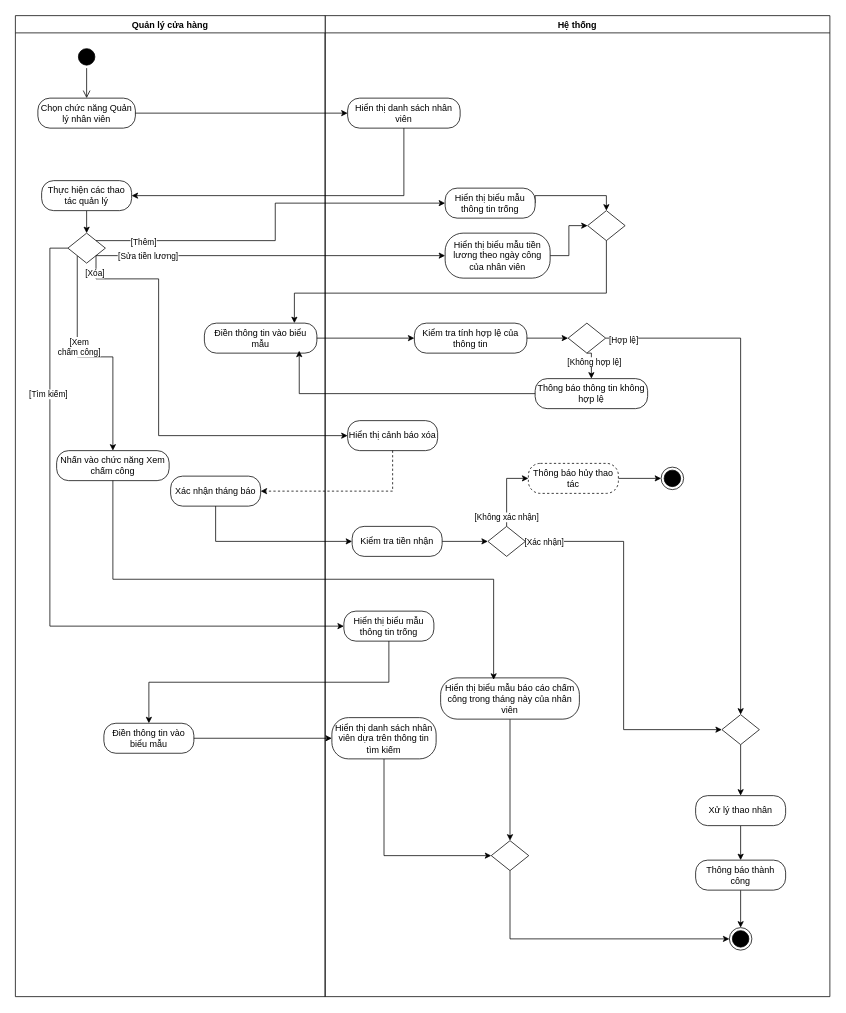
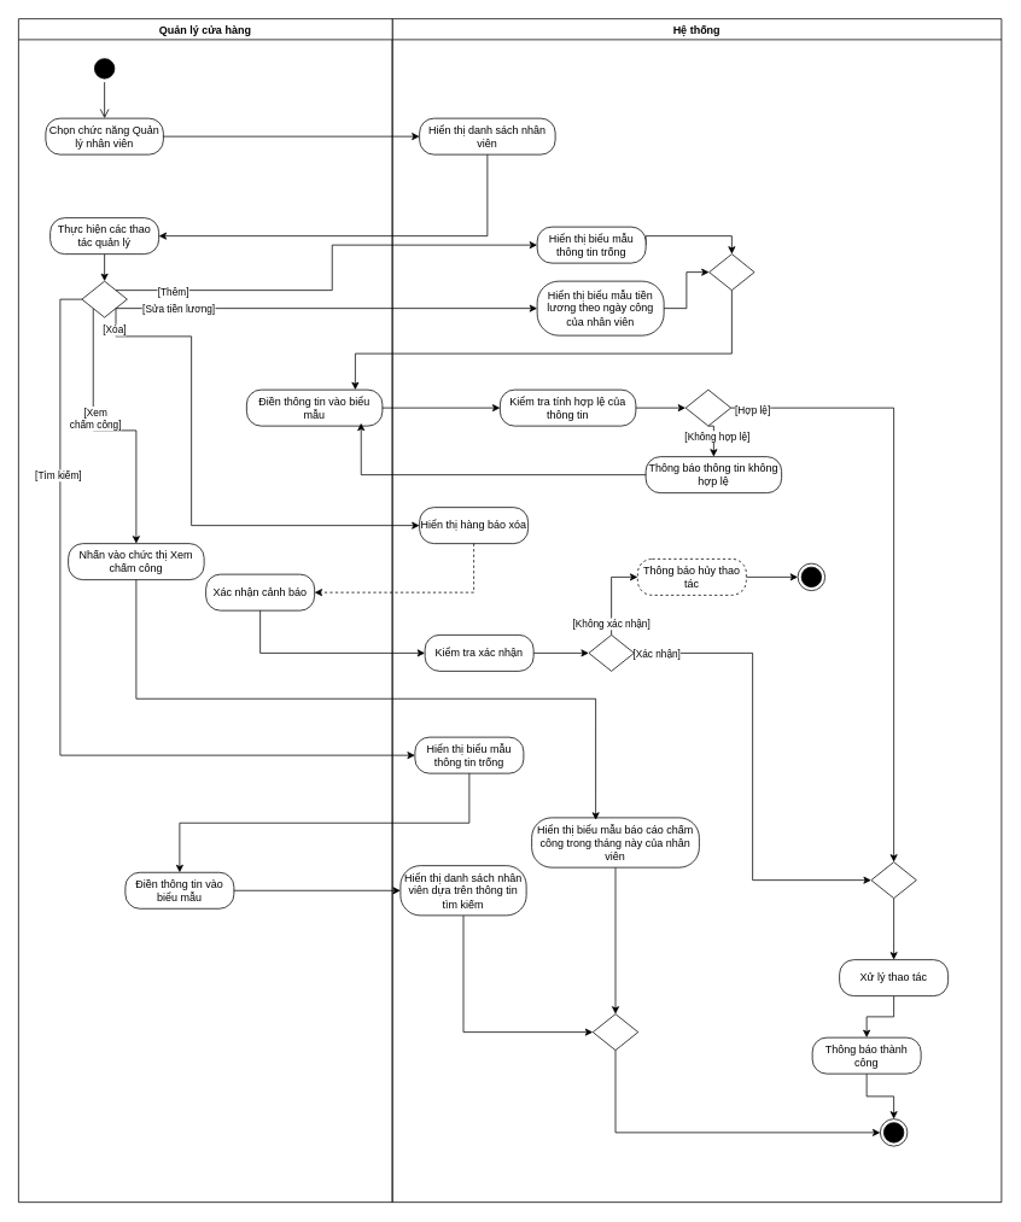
  <mxCell id="0" />
  <mxCell id="1" parent="0" />
  <mxCell id="2" value="Hệ thống" style="swimlane;startSize=23;" parent="1" vertex="1"><mxGeometry x="433" y="20" width="673" height="1308" as="geometry" /></mxCell>
  <mxCell id="3" value="Hiển thị danh sách nhân viên" style="rounded=1;whiteSpace=wrap;html=1;arcSize=40;fontColor=#000000;fillColor=#FFFFFF;strokeColor=#000000;" parent="2" vertex="1"><mxGeometry x="30" y="110" width="150" height="40" as="geometry" /></mxCell>
  <mxCell id="4" style="edgeStyle=orthogonalEdgeStyle;rounded=0;orthogonalLoop=1;jettySize=auto;html=1;exitX=0.5;exitY=1;exitDx=0;exitDy=0;entryX=0.5;entryY=0;entryDx=0;entryDy=0;" parent="2" source="8" target="9" edge="1"><mxGeometry relative="1" as="geometry"><mxPoint x="85" y="580" as="targetPoint" /></mxGeometry></mxCell>
  <mxCell id="5" value="[Không hợp lệ]" style="edgeLabel;html=1;align=center;verticalAlign=middle;resizable=0;points=[];" parent="4" vertex="1" connectable="0"><mxGeometry x="-0.137" y="3" relative="1" as="geometry"><mxPoint as="offset" /></mxGeometry></mxCell>
  <mxCell id="6" style="edgeStyle=orthogonalEdgeStyle;rounded=0;orthogonalLoop=1;jettySize=auto;html=1;exitX=1;exitY=0.5;exitDx=0;exitDy=0;entryX=0.5;entryY=0;entryDx=0;entryDy=0;" edge="1" parent="2" source="8" target="12"><mxGeometry relative="1" as="geometry" /></mxCell>
  <mxCell id="7" value="[Hợp lệ]" style="edgeLabel;html=1;align=center;verticalAlign=middle;resizable=0;points=[];" vertex="1" connectable="0" parent="6"><mxGeometry x="-0.934" y="-2" relative="1" as="geometry"><mxPoint as="offset" /></mxGeometry></mxCell>
  <mxCell id="8" value="" style="rhombus;whiteSpace=wrap;html=1;" parent="2" vertex="1"><mxGeometry x="324" y="410" width="50" height="40" as="geometry" /></mxCell>
  <mxCell id="9" value="Thông báo thông tin không hợp lệ" style="rounded=1;whiteSpace=wrap;html=1;arcSize=40;fontColor=#000000;fillColor=#FFFFFF;strokeColor=#000000;" parent="2" vertex="1"><mxGeometry x="280" y="484" width="150" height="40" as="geometry" /></mxCell>
- <mxCell id="10" value="Hiển thị cảnh báo xóa" style="rounded=1;whiteSpace=wrap;html=1;arcSize=40;fontColor=#000000;fillColor=#FFFFFF;strokeColor=#000000;" parent="2" vertex="1"><mxGeometry x="30" y="540" width="120" height="40" as="geometry" /></mxCell>
+ <mxCell id="10" value="Hiển thị hàng báo xóa" style="rounded=1;whiteSpace=wrap;html=1;arcSize=40;fontColor=#000000;fillColor=#FFFFFF;strokeColor=#000000;" parent="2" vertex="1"><mxGeometry x="30" y="540" width="120" height="40" as="geometry" /></mxCell>
  <mxCell id="11" style="edgeStyle=orthogonalEdgeStyle;rounded=0;orthogonalLoop=1;jettySize=auto;html=1;exitX=0.5;exitY=1;exitDx=0;exitDy=0;" parent="2" source="12" target="20" edge="1"><mxGeometry relative="1" as="geometry"><mxPoint x="445" y="810" as="targetPoint" /></mxGeometry></mxCell>
  <mxCell id="12" value="" style="rhombus;whiteSpace=wrap;html=1;" parent="2" vertex="1"><mxGeometry x="529" y="932" width="50" height="40" as="geometry" /></mxCell>
  <mxCell id="13" value="" style="ellipse;html=1;shape=endState;fillColor=#000000;strokeColor=#000000;" parent="2" vertex="1"><mxGeometry x="539" y="1216" width="30" height="30" as="geometry" /></mxCell>
  <mxCell id="14" style="edgeStyle=orthogonalEdgeStyle;rounded=0;orthogonalLoop=1;jettySize=auto;html=1;exitX=1;exitY=0.5;exitDx=0;exitDy=0;entryX=0.5;entryY=0;entryDx=0;entryDy=0;" parent="2" source="15" target="18" edge="1"><mxGeometry relative="1" as="geometry"><Array as="points"><mxPoint x="280" y="240" /><mxPoint x="375" y="240" /></Array></mxGeometry></mxCell>
  <mxCell id="15" value="Hiển thị biểu mẫu thông tin trống" style="rounded=1;whiteSpace=wrap;html=1;arcSize=40;fontColor=#000000;fillColor=#FFFFFF;strokeColor=#000000;" parent="2" vertex="1"><mxGeometry x="160" y="230" width="120" height="40" as="geometry" /></mxCell>
  <mxCell id="16" style="edgeStyle=orthogonalEdgeStyle;rounded=0;orthogonalLoop=1;jettySize=auto;html=1;exitX=1;exitY=0.5;exitDx=0;exitDy=0;entryX=0;entryY=0.5;entryDx=0;entryDy=0;" parent="2" source="17" target="18" edge="1"><mxGeometry relative="1" as="geometry" /></mxCell>
  <mxCell id="17" value="Hiển thị biểu mẫu tiền lương theo ngày công của nhân viên" style="rounded=1;whiteSpace=wrap;html=1;arcSize=40;fontColor=#000000;fillColor=#FFFFFF;strokeColor=#000000;" parent="2" vertex="1"><mxGeometry x="160" y="290" width="140" height="60" as="geometry" /></mxCell>
  <mxCell id="18" value="" style="rhombus;whiteSpace=wrap;html=1;" parent="2" vertex="1"><mxGeometry x="350" y="260" width="50" height="40" as="geometry" /></mxCell>
  <mxCell id="19" style="edgeStyle=orthogonalEdgeStyle;rounded=0;orthogonalLoop=1;jettySize=auto;html=1;exitX=0.5;exitY=1;exitDx=0;exitDy=0;entryX=0.5;entryY=0;entryDx=0;entryDy=0;" parent="2" source="20" target="22" edge="1"><mxGeometry relative="1" as="geometry"><mxPoint x="495" y="890" as="targetPoint" /></mxGeometry></mxCell>
- <mxCell id="20" value="Xử lý thao nhân" style="rounded=1;whiteSpace=wrap;html=1;arcSize=40;fontColor=#000000;fillColor=#FFFFFF;strokeColor=#000000;" parent="2" vertex="1"><mxGeometry x="494" y="1040" width="120" height="40" as="geometry" /></mxCell>
+ <mxCell id="20" value="Xử lý thao tác" style="rounded=1;whiteSpace=wrap;html=1;arcSize=40;fontColor=#000000;fillColor=#FFFFFF;strokeColor=#000000;" parent="2" vertex="1"><mxGeometry x="494" y="1040" width="120" height="40" as="geometry" /></mxCell>
  <mxCell id="21" style="edgeStyle=orthogonalEdgeStyle;rounded=0;orthogonalLoop=1;jettySize=auto;html=1;exitX=0.5;exitY=1;exitDx=0;exitDy=0;entryX=0.5;entryY=0;entryDx=0;entryDy=0;" parent="2" source="22" target="13" edge="1"><mxGeometry relative="1" as="geometry" /></mxCell>
- <mxCell id="22" value="Thông báo thành công" style="rounded=1;whiteSpace=wrap;html=1;arcSize=40;fontColor=#000000;fillColor=#FFFFFF;strokeColor=#000000;" parent="2" vertex="1"><mxGeometry x="494" y="1126" width="120" height="40" as="geometry" /></mxCell>
+ <mxCell id="22" value="Thông báo thành công" style="rounded=1;whiteSpace=wrap;html=1;arcSize=40;fontColor=#000000;fillColor=#FFFFFF;strokeColor=#000000;" parent="2" vertex="1"><mxGeometry x="464" y="1126" width="120" height="40" as="geometry" /></mxCell>
  <mxCell id="23" value="" style="ellipse;html=1;shape=endState;fillColor=#000000;strokeColor=#000000;" parent="2" vertex="1"><mxGeometry x="448" y="602" width="30" height="30" as="geometry" /></mxCell>
  <mxCell id="24" value="" style="edgeStyle=orthogonalEdgeStyle;rounded=0;orthogonalLoop=1;jettySize=auto;html=1;" edge="1" parent="2" source="25" target="23"><mxGeometry relative="1" as="geometry" /></mxCell>
  <mxCell id="25" value="Thông báo hủy thao tác" style="rounded=1;whiteSpace=wrap;html=1;arcSize=40;fontColor=#000000;fillColor=#FFFFFF;strokeColor=#000000;dashed=1;" parent="2" vertex="1"><mxGeometry x="271" y="597" width="120" height="40" as="geometry" /></mxCell>
  <mxCell id="26" style="edgeStyle=orthogonalEdgeStyle;rounded=0;orthogonalLoop=1;jettySize=auto;html=1;exitX=1;exitY=0.5;exitDx=0;exitDy=0;entryX=0;entryY=0.5;entryDx=0;entryDy=0;" edge="1" parent="2" source="27" target="8"><mxGeometry relative="1" as="geometry" /></mxCell>
  <mxCell id="27" value="Kiểm tra tính hợp lệ của thông tin" style="rounded=1;whiteSpace=wrap;html=1;arcSize=40;fontColor=#000000;fillColor=#FFFFFF;strokeColor=#000000;" vertex="1" parent="2"><mxGeometry x="119" y="410" width="150" height="40" as="geometry" /></mxCell>
  <mxCell id="28" style="edgeStyle=orthogonalEdgeStyle;rounded=0;orthogonalLoop=1;jettySize=auto;html=1;entryX=0;entryY=0.5;entryDx=0;entryDy=0;exitX=0.5;exitY=0;exitDx=0;exitDy=0;" edge="1" parent="2" source="32" target="25"><mxGeometry relative="1" as="geometry"><mxPoint x="236" y="677" as="sourcePoint" /></mxGeometry></mxCell>
  <mxCell id="29" value="[Không xác nhận]" style="edgeLabel;html=1;align=center;verticalAlign=middle;resizable=0;points=[];" vertex="1" connectable="0" parent="28"><mxGeometry x="-0.723" y="1" relative="1" as="geometry"><mxPoint as="offset" /></mxGeometry></mxCell>
  <mxCell id="30" style="edgeStyle=orthogonalEdgeStyle;rounded=0;orthogonalLoop=1;jettySize=auto;html=1;exitX=1;exitY=0.5;exitDx=0;exitDy=0;entryX=0;entryY=0.5;entryDx=0;entryDy=0;" edge="1" parent="2" source="32" target="12"><mxGeometry relative="1" as="geometry" /></mxCell>
  <mxCell id="31" value="[Xác nhận]" style="edgeLabel;html=1;align=center;verticalAlign=middle;resizable=0;points=[];" vertex="1" connectable="0" parent="30"><mxGeometry x="-0.946" y="-4" relative="1" as="geometry"><mxPoint x="10" y="-4" as="offset" /></mxGeometry></mxCell>
  <mxCell id="32" value="" style="rhombus;whiteSpace=wrap;html=1;" parent="2" vertex="1"><mxGeometry x="217" y="681" width="50" height="40" as="geometry" /></mxCell>
  <mxCell id="33" value="" style="edgeStyle=orthogonalEdgeStyle;rounded=0;orthogonalLoop=1;jettySize=auto;html=1;" edge="1" parent="2" source="34" target="32"><mxGeometry relative="1" as="geometry" /></mxCell>
- <mxCell id="34" value="Kiểm tra tiền nhận" style="rounded=1;whiteSpace=wrap;html=1;arcSize=40;fontColor=#000000;fillColor=#FFFFFF;strokeColor=#000000;" vertex="1" parent="2"><mxGeometry x="36" y="681" width="120" height="40" as="geometry" /></mxCell>
+ <mxCell id="34" value="Kiểm tra xác nhận" style="rounded=1;whiteSpace=wrap;html=1;arcSize=40;fontColor=#000000;fillColor=#FFFFFF;strokeColor=#000000;" vertex="1" parent="2"><mxGeometry x="36" y="681" width="120" height="40" as="geometry" /></mxCell>
  <mxCell id="35" style="edgeStyle=orthogonalEdgeStyle;rounded=0;orthogonalLoop=1;jettySize=auto;html=1;exitX=0.5;exitY=1;exitDx=0;exitDy=0;entryX=0.5;entryY=0;entryDx=0;entryDy=0;" edge="1" parent="2" source="36" target="41"><mxGeometry relative="1" as="geometry" /></mxCell>
  <mxCell id="36" value="Hiển thị biểu mẫu báo cáo chấm công trong tháng này của nhân viên" style="rounded=1;whiteSpace=wrap;html=1;arcSize=40;fontColor=#000000;fillColor=#FFFFFF;strokeColor=#000000;" vertex="1" parent="2"><mxGeometry x="154" y="883" width="185" height="55" as="geometry" /></mxCell>
  <mxCell id="37" value="Hiển thị biểu mẫu thông tin trống" style="rounded=1;whiteSpace=wrap;html=1;arcSize=40;fontColor=#000000;fillColor=#FFFFFF;strokeColor=#000000;" vertex="1" parent="2"><mxGeometry x="25" y="794" width="120" height="40" as="geometry" /></mxCell>
  <mxCell id="38" style="edgeStyle=orthogonalEdgeStyle;rounded=0;orthogonalLoop=1;jettySize=auto;html=1;exitX=0.5;exitY=1;exitDx=0;exitDy=0;entryX=0;entryY=0.5;entryDx=0;entryDy=0;" edge="1" parent="2" source="39" target="41"><mxGeometry relative="1" as="geometry" /></mxCell>
  <mxCell id="39" value="Hiển thị danh sách nhân viên dựa trên thông tin tìm kiếm" style="rounded=1;whiteSpace=wrap;html=1;arcSize=40;fontColor=#000000;fillColor=#FFFFFF;strokeColor=#000000;" vertex="1" parent="2"><mxGeometry x="9" y="936" width="139" height="55" as="geometry" /></mxCell>
  <mxCell id="40" style="edgeStyle=orthogonalEdgeStyle;rounded=0;orthogonalLoop=1;jettySize=auto;html=1;exitX=0.5;exitY=1;exitDx=0;exitDy=0;entryX=0;entryY=0.5;entryDx=0;entryDy=0;" edge="1" parent="2" source="41" target="13"><mxGeometry relative="1" as="geometry" /></mxCell>
  <mxCell id="41" value="" style="rhombus;whiteSpace=wrap;html=1;" vertex="1" parent="2"><mxGeometry x="221.5" y="1100" width="50" height="40" as="geometry" /></mxCell>
  <mxCell id="42" value="Quản lý cửa hàng" style="swimlane;startSize=23;" parent="1" vertex="1"><mxGeometry x="20" y="20" width="413" height="1308" as="geometry" /></mxCell>
  <mxCell id="43" value="Chọn chức năng Quản lý nhân viên" style="rounded=1;whiteSpace=wrap;html=1;arcSize=40;fontColor=#000000;fillColor=#FFFFFF;strokeColor=#000000;" parent="42" vertex="1"><mxGeometry x="30" y="110" width="130" height="40" as="geometry" /></mxCell>
  <mxCell id="44" value="" style="ellipse;html=1;shape=startState;fillColor=#000000;strokeColor=#000000;" parent="42" vertex="1"><mxGeometry x="80" y="40" width="30" height="30" as="geometry" /></mxCell>
  <mxCell id="45" value="" style="edgeStyle=orthogonalEdgeStyle;html=1;verticalAlign=bottom;endArrow=open;endSize=8;strokeColor=#000000;rounded=0;entryX=0.5;entryY=0;entryDx=0;entryDy=0;" parent="42" source="44" target="43" edge="1"><mxGeometry relative="1" as="geometry"><mxPoint x="90" y="130" as="targetPoint" /></mxGeometry></mxCell>
  <mxCell id="46" style="edgeStyle=orthogonalEdgeStyle;rounded=0;orthogonalLoop=1;jettySize=auto;html=1;exitX=0.5;exitY=1;exitDx=0;exitDy=0;entryX=0.5;entryY=0;entryDx=0;entryDy=0;" parent="42" source="47" target="50" edge="1"><mxGeometry relative="1" as="geometry" /></mxCell>
  <mxCell id="47" value="Thực hiện các thao tác quản lý" style="rounded=1;whiteSpace=wrap;html=1;arcSize=40;fontColor=#000000;fillColor=#FFFFFF;strokeColor=#000000;" parent="42" vertex="1"><mxGeometry x="35" y="220" width="120" height="40" as="geometry" /></mxCell>
  <mxCell id="48" style="edgeStyle=orthogonalEdgeStyle;rounded=0;orthogonalLoop=1;jettySize=auto;html=1;exitX=0;exitY=1;exitDx=0;exitDy=0;" edge="1" parent="42" source="50" target="53"><mxGeometry relative="1" as="geometry"><mxPoint x="47.879" y="575.455" as="targetPoint" /></mxGeometry></mxCell>
  <mxCell id="49" value="[Xem&lt;div&gt;chấm công]&lt;/div&gt;" style="edgeLabel;html=1;align=center;verticalAlign=middle;resizable=0;points=[];" vertex="1" connectable="0" parent="48"><mxGeometry x="-0.507" y="1" relative="1" as="geometry"><mxPoint x="1" y="45" as="offset" /></mxGeometry></mxCell>
  <mxCell id="50" value="" style="rhombus;whiteSpace=wrap;html=1;" parent="42" vertex="1"><mxGeometry x="70" y="290" width="50" height="40" as="geometry" /></mxCell>
  <mxCell id="51" value="Điền thông tin vào biểu mẫu" style="rounded=1;whiteSpace=wrap;html=1;arcSize=40;fontColor=#000000;fillColor=#FFFFFF;strokeColor=#000000;" parent="42" vertex="1"><mxGeometry x="252" y="410" width="150" height="40" as="geometry" /></mxCell>
- <mxCell id="52" value="Xác nhận tháng báo" style="rounded=1;whiteSpace=wrap;html=1;arcSize=40;fontColor=#000000;fillColor=#FFFFFF;strokeColor=#000000;" vertex="1" parent="42"><mxGeometry x="207" y="614" width="120" height="40" as="geometry" /></mxCell>
- <mxCell id="53" value="Nhấn vào chức năng Xem chấm công" style="rounded=1;whiteSpace=wrap;html=1;arcSize=40;fontColor=#000000;fillColor=#FFFFFF;strokeColor=#000000;" vertex="1" parent="42"><mxGeometry x="55" y="580" width="150" height="40" as="geometry" /></mxCell>
+ <mxCell id="52" value="Xác nhận cảnh báo" style="rounded=1;whiteSpace=wrap;html=1;arcSize=40;fontColor=#000000;fillColor=#FFFFFF;strokeColor=#000000;" vertex="1" parent="42"><mxGeometry x="207" y="614" width="120" height="40" as="geometry" /></mxCell>
+ <mxCell id="53" value="Nhấn vào chức thị Xem chấm công" style="rounded=1;whiteSpace=wrap;html=1;arcSize=40;fontColor=#000000;fillColor=#FFFFFF;strokeColor=#000000;" vertex="1" parent="42"><mxGeometry x="55" y="580" width="150" height="40" as="geometry" /></mxCell>
  <mxCell id="54" value="Điền thông tin vào biểu mẫu" style="rounded=1;whiteSpace=wrap;html=1;arcSize=40;fontColor=#000000;fillColor=#FFFFFF;strokeColor=#000000;" vertex="1" parent="42"><mxGeometry x="118" y="943.5" width="120" height="40" as="geometry" /></mxCell>
  <mxCell id="55" style="edgeStyle=orthogonalEdgeStyle;rounded=0;orthogonalLoop=1;jettySize=auto;html=1;exitX=1;exitY=0.5;exitDx=0;exitDy=0;" parent="1" source="43" target="3" edge="1"><mxGeometry relative="1" as="geometry" /></mxCell>
  <mxCell id="56" style="edgeStyle=orthogonalEdgeStyle;rounded=0;orthogonalLoop=1;jettySize=auto;html=1;exitX=0.5;exitY=1;exitDx=0;exitDy=0;entryX=1;entryY=0.5;entryDx=0;entryDy=0;" parent="1" source="3" target="47" edge="1"><mxGeometry relative="1" as="geometry" /></mxCell>
  <mxCell id="57" style="edgeStyle=orthogonalEdgeStyle;rounded=0;orthogonalLoop=1;jettySize=auto;html=1;exitX=0.5;exitY=1;exitDx=0;exitDy=0;" parent="1" source="18" target="51" edge="1"><mxGeometry relative="1" as="geometry"><mxPoint x="283" y="420" as="targetPoint" /><mxPoint x="703" y="385" as="sourcePoint" /><Array as="points"><mxPoint x="808" y="390" /><mxPoint x="392" y="390" /></Array></mxGeometry></mxCell>
  <mxCell id="58" style="edgeStyle=orthogonalEdgeStyle;rounded=0;orthogonalLoop=1;jettySize=auto;html=1;exitX=1;exitY=1;exitDx=0;exitDy=0;entryX=0;entryY=0.5;entryDx=0;entryDy=0;" parent="1" source="50" target="17" edge="1"><mxGeometry relative="1" as="geometry"><mxPoint x="593" y="340" as="targetPoint" /></mxGeometry></mxCell>
  <mxCell id="59" value="[Sửa tiền lương]" style="edgeLabel;html=1;align=center;verticalAlign=middle;resizable=0;points=[];" parent="58" vertex="1" connectable="0"><mxGeometry x="-0.591" y="-1" relative="1" as="geometry"><mxPoint x="-26" y="-1" as="offset" /></mxGeometry></mxCell>
  <mxCell id="60" style="edgeStyle=orthogonalEdgeStyle;rounded=0;orthogonalLoop=1;jettySize=auto;html=1;exitX=1;exitY=0.5;exitDx=0;exitDy=0;entryX=0;entryY=0.5;entryDx=0;entryDy=0;" edge="1" parent="1" source="51" target="27"><mxGeometry relative="1" as="geometry" /></mxCell>
  <mxCell id="61" style="edgeStyle=orthogonalEdgeStyle;rounded=0;orthogonalLoop=1;jettySize=auto;html=1;exitX=0;exitY=0.5;exitDx=0;exitDy=0;entryX=0.843;entryY=0.92;entryDx=0;entryDy=0;entryPerimeter=0;" edge="1" parent="1" source="9" target="51"><mxGeometry relative="1" as="geometry" /></mxCell>
  <mxCell id="62" style="edgeStyle=orthogonalEdgeStyle;rounded=0;orthogonalLoop=1;jettySize=auto;html=1;exitX=1;exitY=0;exitDx=0;exitDy=0;entryX=0;entryY=0.5;entryDx=0;entryDy=0;" edge="1" parent="1" source="50" target="15"><mxGeometry relative="1" as="geometry" /></mxCell>
  <mxCell id="63" value="[Thêm]" style="edgeLabel;html=1;align=center;verticalAlign=middle;resizable=0;points=[];" vertex="1" connectable="0" parent="62"><mxGeometry x="-0.756" y="-1" relative="1" as="geometry"><mxPoint as="offset" /></mxGeometry></mxCell>
  <mxCell id="64" style="edgeStyle=orthogonalEdgeStyle;rounded=0;orthogonalLoop=1;jettySize=auto;html=1;exitX=1;exitY=1;exitDx=0;exitDy=0;entryX=0;entryY=0.5;entryDx=0;entryDy=0;" edge="1" parent="1" source="50" target="10"><mxGeometry relative="1" as="geometry"><Array as="points"><mxPoint x="127" y="371" /><mxPoint x="211" y="371" /><mxPoint x="211" y="580" /></Array></mxGeometry></mxCell>
  <mxCell id="65" value="[Xóa]" style="edgeLabel;html=1;align=center;verticalAlign=middle;resizable=0;points=[];" vertex="1" connectable="0" parent="64"><mxGeometry x="-0.92" y="-2" relative="1" as="geometry"><mxPoint as="offset" /></mxGeometry></mxCell>
  <mxCell id="66" style="edgeStyle=orthogonalEdgeStyle;rounded=0;orthogonalLoop=1;jettySize=auto;html=1;exitX=0.5;exitY=1;exitDx=0;exitDy=0;entryX=0;entryY=0.5;entryDx=0;entryDy=0;" edge="1" parent="1" source="52" target="34"><mxGeometry relative="1" as="geometry" /></mxCell>
  <mxCell id="67" style="edgeStyle=orthogonalEdgeStyle;rounded=0;orthogonalLoop=1;jettySize=auto;html=1;exitX=0.5;exitY=1;exitDx=0;exitDy=0;entryX=1;entryY=0.5;entryDx=0;entryDy=0;dashed=1;" edge="1" parent="1" source="10" target="52"><mxGeometry relative="1" as="geometry" /></mxCell>
  <mxCell id="68" style="edgeStyle=orthogonalEdgeStyle;rounded=0;orthogonalLoop=1;jettySize=auto;html=1;exitX=0.5;exitY=1;exitDx=0;exitDy=0;entryX=0.382;entryY=0.045;entryDx=0;entryDy=0;entryPerimeter=0;" edge="1" parent="1" source="53" target="36"><mxGeometry relative="1" as="geometry" /></mxCell>
  <mxCell id="69" style="edgeStyle=orthogonalEdgeStyle;rounded=0;orthogonalLoop=1;jettySize=auto;html=1;entryX=0;entryY=0.5;entryDx=0;entryDy=0;" edge="1" parent="1" source="50" target="37"><mxGeometry relative="1" as="geometry"><mxPoint x="65.5" y="808" as="targetPoint" /><Array as="points"><mxPoint x="66" y="330" /><mxPoint x="66" y="834" /></Array></mxGeometry></mxCell>
  <mxCell id="70" value="[Tìm kiếm]" style="edgeLabel;html=1;align=center;verticalAlign=middle;resizable=0;points=[];" vertex="1" connectable="0" parent="69"><mxGeometry x="-0.593" y="1" relative="1" as="geometry"><mxPoint x="-4" y="31" as="offset" /></mxGeometry></mxCell>
  <mxCell id="71" style="edgeStyle=orthogonalEdgeStyle;rounded=0;orthogonalLoop=1;jettySize=auto;html=1;exitX=0.5;exitY=1;exitDx=0;exitDy=0;entryX=0.5;entryY=0;entryDx=0;entryDy=0;" edge="1" parent="1" source="37" target="54"><mxGeometry relative="1" as="geometry"><mxPoint x="187" y="953" as="targetPoint" /></mxGeometry></mxCell>
  <mxCell id="72" style="edgeStyle=orthogonalEdgeStyle;rounded=0;orthogonalLoop=1;jettySize=auto;html=1;exitX=1;exitY=0.5;exitDx=0;exitDy=0;" edge="1" parent="1" source="54" target="39"><mxGeometry relative="1" as="geometry" /></mxCell>
